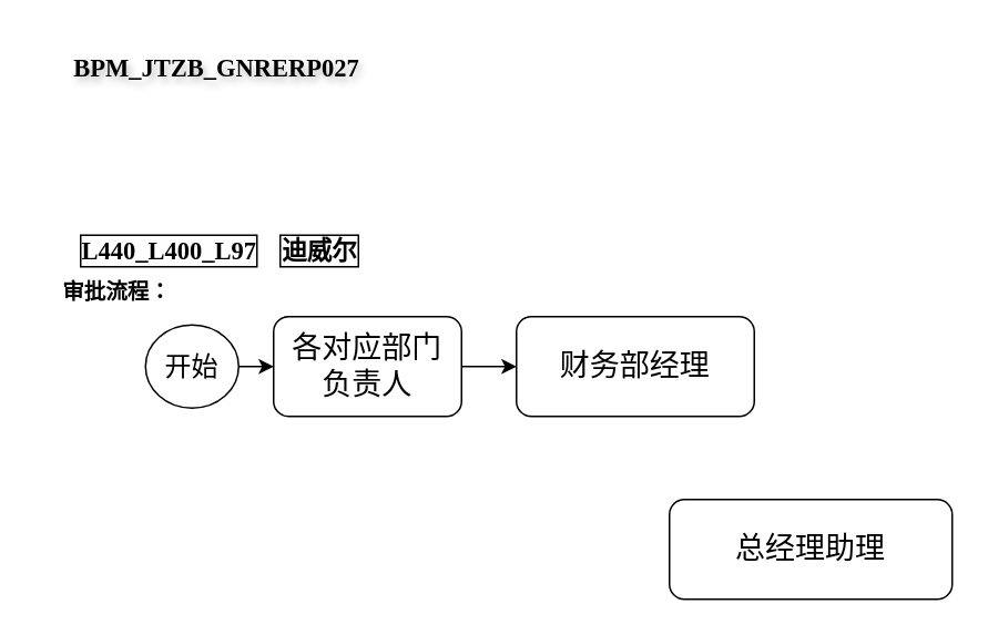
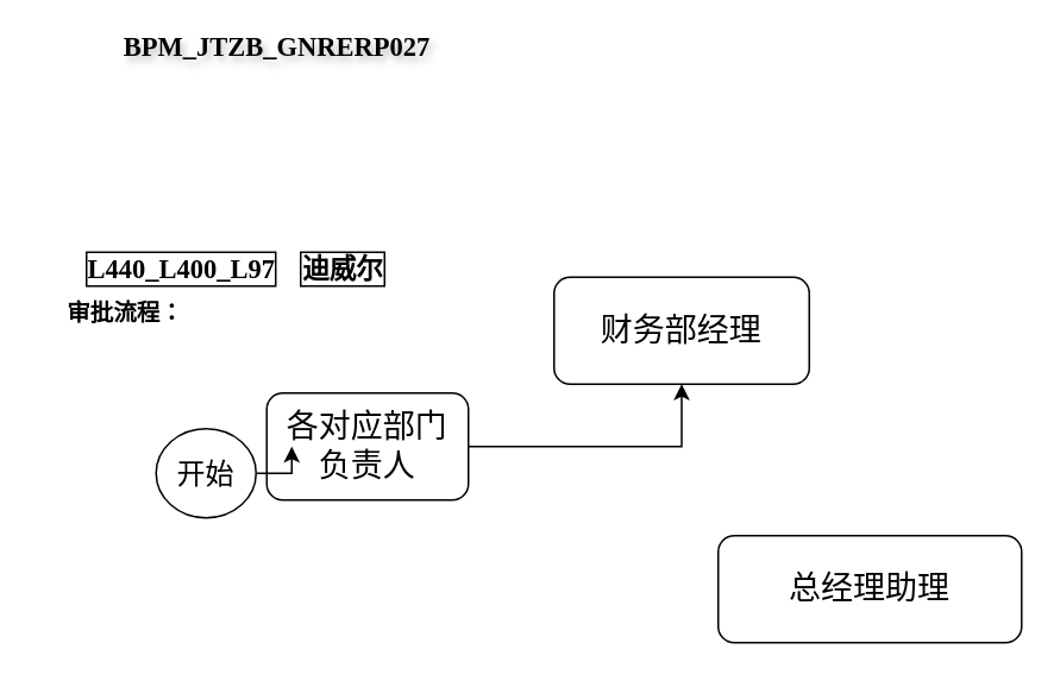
  <mxCell id="0" />
  <mxCell id="1" parent="0" />
  <mxCell id="2" value="" style="edgeStyle=orthogonalEdgeStyle;rounded=0;orthogonalLoop=1;jettySize=auto;html=1;" parent="1" source="3" target="6" edge="1"><mxGeometry relative="1" as="geometry" /></mxCell>
- <mxCell id="3" value="&lt;font style=&quot;font-size: 18px;&quot;&gt;各对应部门&lt;/font&gt;&lt;div&gt;&lt;font style=&quot;font-size: 18px;&quot;&gt;负责人&lt;/font&gt;&lt;/div&gt;" style="rounded=1;whiteSpace=wrap;html=1;fontSize=12;glass=0;strokeWidth=1;shadow=0;" parent="1" vertex="1"><mxGeometry x="164" y="190" width="113" height="60" as="geometry" /></mxCell>
+ <mxCell id="3" value="&lt;font style=&quot;font-size: 18px;&quot;&gt;各对应部门&lt;/font&gt;&lt;div&gt;&lt;font style=&quot;font-size: 18px;&quot;&gt;负责人&lt;/font&gt;&lt;/div&gt;" style="rounded=1;whiteSpace=wrap;html=1;fontSize=12;glass=0;strokeWidth=1;shadow=0;" parent="1" vertex="1"><mxGeometry x="149" y="220" width="113" height="60" as="geometry" /></mxCell>
  <mxCell id="4" value="" style="edgeStyle=orthogonalEdgeStyle;rounded=0;orthogonalLoop=1;jettySize=auto;html=1;" parent="1" source="5" target="3" edge="1"><mxGeometry relative="1" as="geometry" /></mxCell>
- <mxCell id="5" value="&lt;font style=&quot;font-size: 16px;&quot;&gt;开始&lt;/font&gt;" style="ellipse;whiteSpace=wrap;html=1;" parent="1" vertex="1"><mxGeometry x="87" y="195" width="56" height="50" as="geometry" /></mxCell>
- <mxCell id="6" value="&lt;font style=&quot;font-size: 18px;&quot;&gt;财务部经理&lt;/font&gt;" style="rounded=1;whiteSpace=wrap;html=1;fontSize=12;glass=0;strokeWidth=1;shadow=0;" parent="1" vertex="1"><mxGeometry x="310" y="190" width="143" height="60" as="geometry" /></mxCell>
- <mxCell id="7" value="BPM_JTZB_GNRERP027" style="text;html=1;align=center;verticalAlign=middle;whiteSpace=wrap;rounded=0;fontStyle=1;fontFamily=Verdana;fontSize=15;labelBorderColor=none;labelBackgroundColor=none;textShadow=1;" parent="1" vertex="1"><mxGeometry width="220" height="40" as="geometry" x="20" y="20" /></mxCell>
+ <mxCell id="5" value="&lt;font style=&quot;font-size: 16px;&quot;&gt;开始&lt;/font&gt;" style="ellipse;whiteSpace=wrap;html=1;" parent="1" vertex="1"><mxGeometry x="87" y="240" width="56" height="50" as="geometry" /></mxCell>
+ <mxCell id="6" value="&lt;font style=&quot;font-size: 18px;&quot;&gt;财务部经理&lt;/font&gt;" style="rounded=1;whiteSpace=wrap;html=1;fontSize=12;glass=0;strokeWidth=1;shadow=0;" parent="1" vertex="1"><mxGeometry x="310" y="155" width="143" height="60" as="geometry" /></mxCell>
+ <mxCell id="7" value="BPM_JTZB_GNRERP027" style="text;html=1;align=center;verticalAlign=middle;whiteSpace=wrap;rounded=0;fontStyle=1;fontFamily=Verdana;fontSize=15;labelBorderColor=none;labelBackgroundColor=none;textShadow=1;" parent="1" vertex="1"><mxGeometry x="45" y="5" width="220" height="40" as="geometry" /></mxCell>
  <mxCell id="8" value="L440_L400_L97" style="text;html=1;align=center;verticalAlign=middle;whiteSpace=wrap;rounded=0;fontStyle=1;fontFamily=Times New Roman;fontSize=15;labelBackgroundColor=none;labelBorderColor=default;" parent="1" vertex="1"><mxGeometry x="30" y="130" width="143" height="40" as="geometry" /></mxCell>
  <mxCell id="9" value="迪威尔" style="text;html=1;align=center;verticalAlign=middle;whiteSpace=wrap;rounded=0;fontStyle=1;fontFamily=Times New Roman;fontSize=15;labelBorderColor=default;" parent="1" vertex="1"><mxGeometry x="164" y="130" width="56" height="40" as="geometry" /></mxCell>
  <mxCell id="10" value="审批流程：" style="text;html=1;align=center;verticalAlign=middle;whiteSpace=wrap;rounded=0;fontStyle=1;fontFamily=Times New Roman;fontSize=13;textShadow=0;" parent="1" vertex="1"><mxGeometry x="30" y="155" width="80" height="40" as="geometry" /></mxCell>
  <mxCell id="11" value="&lt;font style=&quot;font-size: 18px;&quot;&gt;总经理助理&lt;/font&gt;" style="rounded=1;whiteSpace=wrap;html=1;fontSize=12;glass=0;strokeWidth=1;shadow=0;" parent="1" vertex="1"><mxGeometry x="402" y="300" width="170" height="60" as="geometry" /></mxCell>
